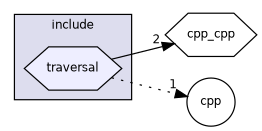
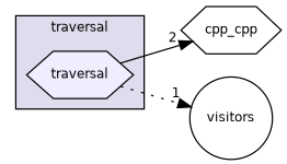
  digraph {
    compound=true
    rankdir=LR
    node [fontname=Helvetica fontsize=10 shape=hexagon]
    edge [labeldistance=1.5 labelfontname=Helvetica labelfontsize=10]
    n1 [fillcolor="#eeeeff" label=traversal pencolor=black style=filled]
    n2 [label=cpp_cpp]
-   n3 [label=cpp shape=circle]
+   n3 [label=visitors shape=circle]
    subgraph cluster_1 {
      bgcolor="#ddddee"
      fontname=Helvetica
      fontsize=10
-     label=include
+     label=traversal
      pencolor=black
      n1
    }
    n1 -> n2 [headlabel=2 style=solid]
    n1 -> n3 [headlabel=1 style=dotted]
  }
